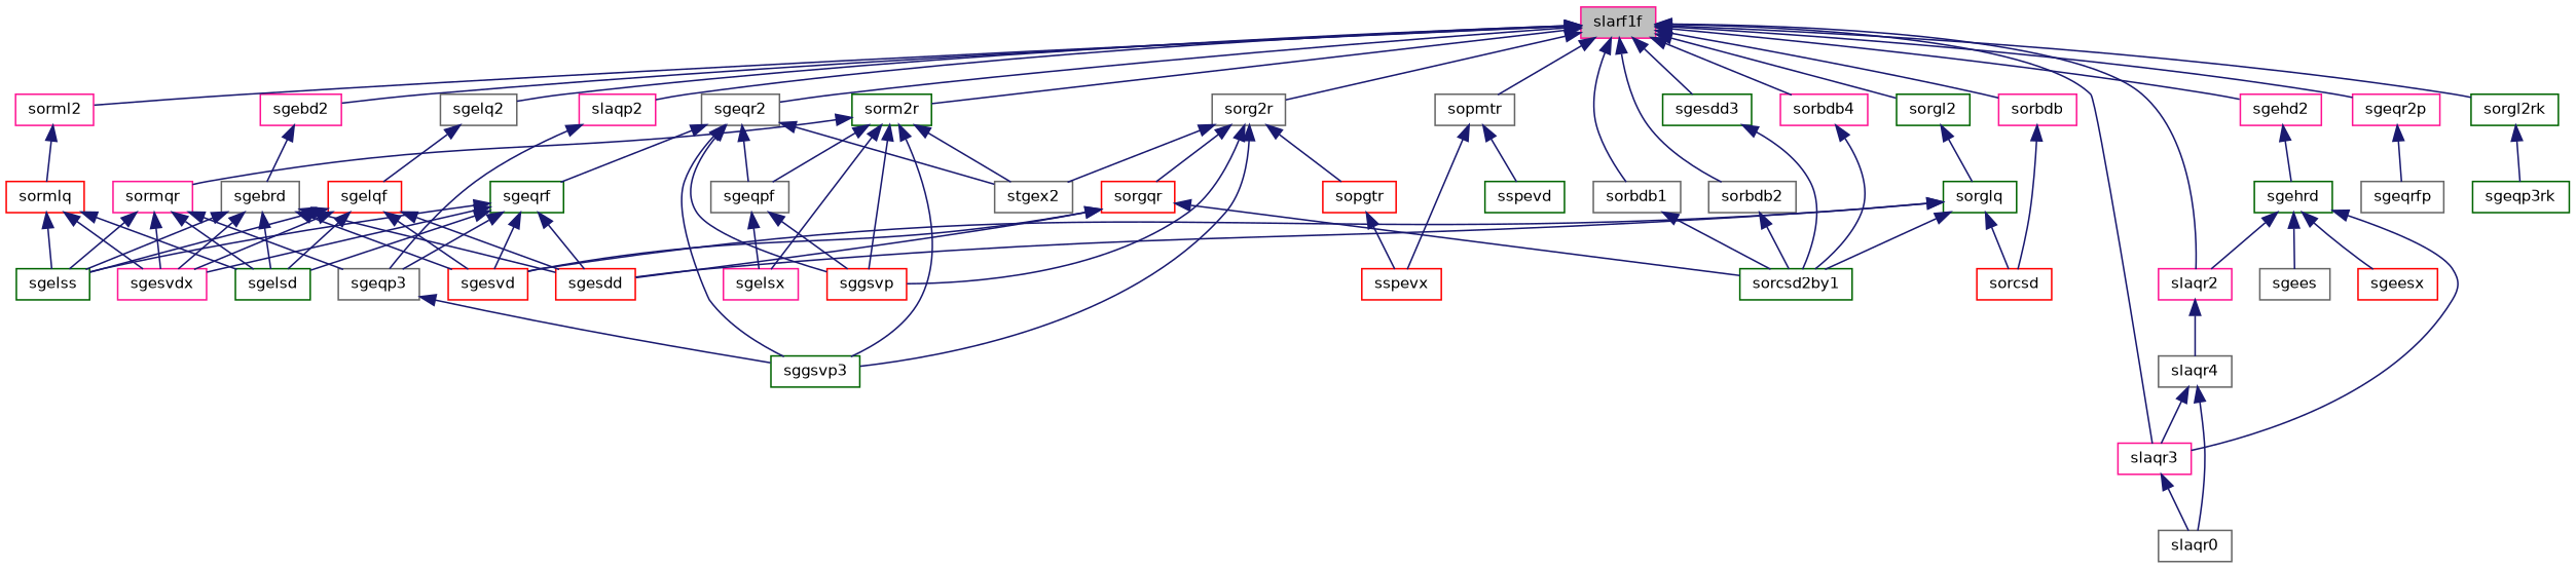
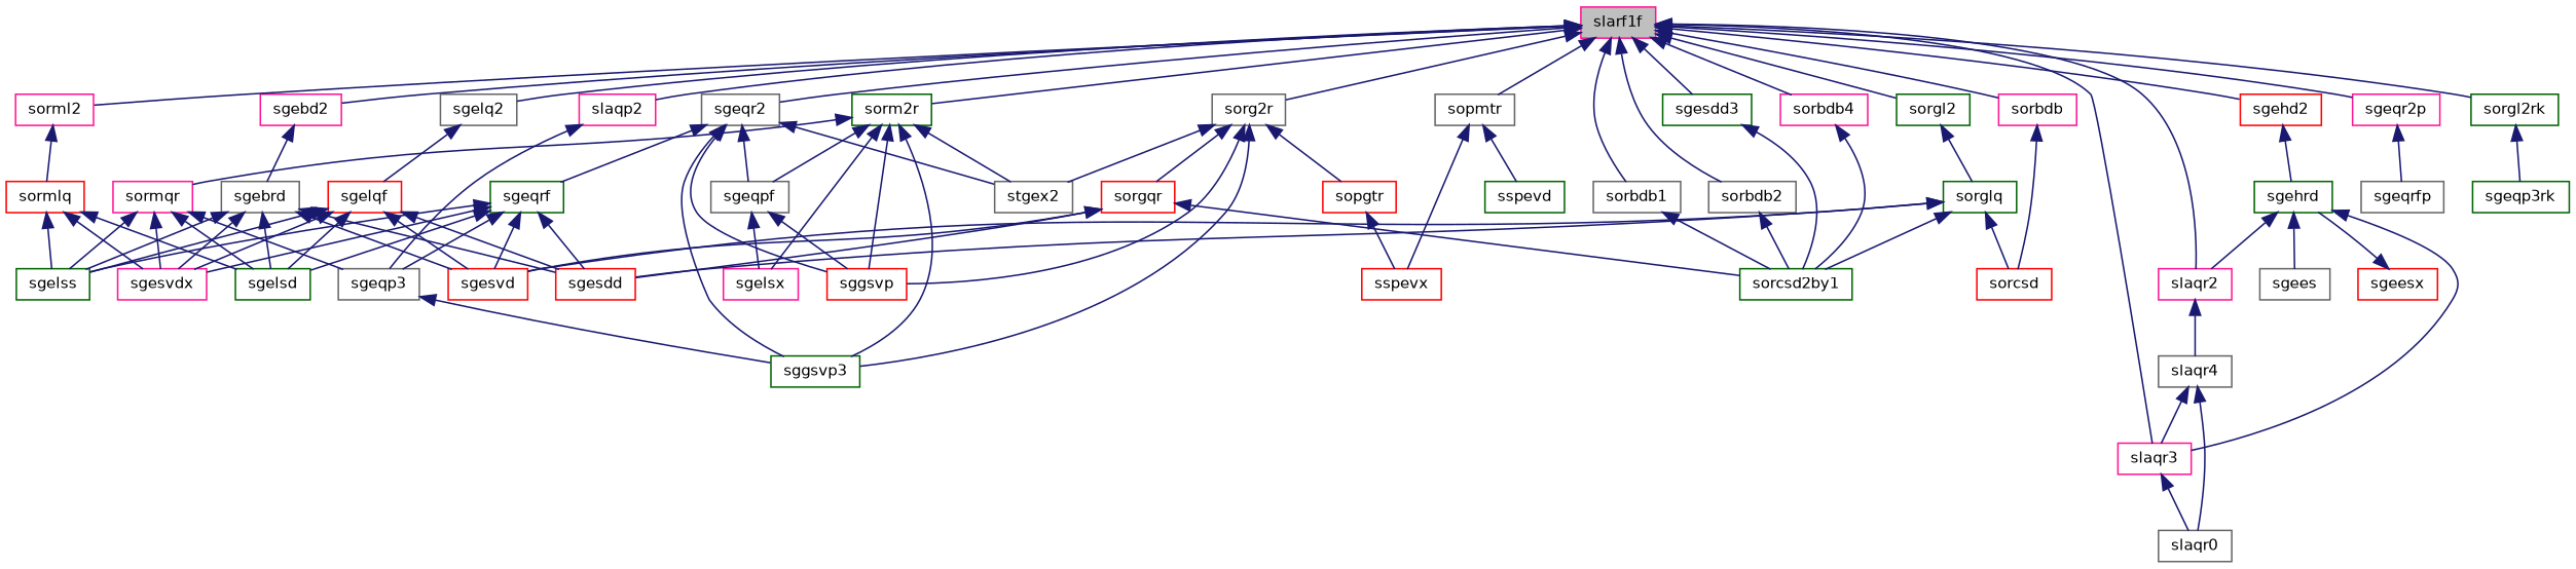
  digraph {
    rankdir=TB
    node [color=gray40 fillcolor=white fontname=Helvetica fontsize=10 shape=record style=filled]
    edge [color=midnightblue dir=back fontname=Helvetica fontsize=10 labelfontname=Helvetica labelfontsize=10 style=solid]
    n1 [color=deeppink fillcolor=grey75 fontcolor=black height=0.2 label=slarf1f width=0.4]
    n2 [color=deeppink height=0.2 label=sgebd2 width=0.4]
-   n3 [color=deeppink height=0.2 label=sgehd2 width=0.4]
+   n3 [color=red height=0.2 label=sgehd2 width=0.4]
    n4 [color=deeppink height=0.2 label=slaqr2 width=0.4]
    n5 [color=deeppink height=0.2 label=slaqr3 width=0.4]
    n6 [height=0.2 label=sgelq2 width=0.4]
    n7 [height=0.2 label=sgeqr2 width=0.4]
    n8 [color=deeppink height=0.2 label=sgeqr2p width=0.4]
    n9 [color=deeppink height=0.2 label=slaqp2 width=0.4]
    n10 [color=darkgreen height=0.2 label=sorgl2rk width=0.4]
    n11 [height=0.2 label=sopmtr width=0.4]
    n12 [color=deeppink height=0.2 label=sorbdb width=0.4]
    n13 [height=0.2 label=sorbdb1 width=0.4]
    n14 [height=0.2 label=sorbdb2 width=0.4]
    n15 [color=darkgreen height=0.2 label=sgesdd3 width=0.4]
    n16 [color=deeppink height=0.2 label=sorbdb4 width=0.4]
    n17 [height=0.2 label=sorg2r width=0.4]
    n18 [color=darkgreen height=0.2 label=sorgl2 width=0.4]
    n19 [color=darkgreen height=0.2 label=sorm2r width=0.4]
    n20 [color=deeppink height=0.2 label=sorml2 width=0.4]
    n21 [height=0.2 label=sgebrd width=0.4]
    n22 [color=darkgreen height=0.2 label=sgehrd width=0.4]
    n23 [height=0.2 label=slaqr4 width=0.4]
    n24 [height=0.2 label=slaqr0 width=0.4]
    n25 [color=red height=0.2 label=sgelqf width=0.4]
    n26 [height=0.2 label=sgeqpf width=0.4]
    n27 [color=red height=0.2 label=sggsvp width=0.4]
    n28 [color=darkgreen height=0.2 label=sgeqrf width=0.4]
    n29 [color=darkgreen height=0.2 label=sggsvp3 width=0.4]
    n30 [height=0.2 label=stgex2 width=0.4]
    n31 [height=0.2 label=sgeqrfp width=0.4]
    n32 [height=0.2 label=sgeqp3 width=0.4]
    n33 [color=darkgreen height=0.2 label=sgeqp3rk width=0.4]
    n34 [color=darkgreen height=0.2 label=sspevd width=0.4]
    n35 [color=red height=0.2 label=sspevx width=0.4]
    n36 [color=red height=0.2 label=sorcsd width=0.4]
    n37 [color=darkgreen height=0.2 label=sorcsd2by1 width=0.4]
    n38 [color=red height=0.2 label=sopgtr width=0.4]
    n39 [color=red height=0.2 label=sorgqr width=0.4]
    n40 [color=darkgreen height=0.2 label=sorglq width=0.4]
    n41 [color=deeppink height=0.2 label=sgelsx width=0.4]
    n42 [color=deeppink height=0.2 label=sormqr width=0.4]
    n43 [color=red height=0.2 label=sormlq width=0.4]
    n44 [color=darkgreen height=0.2 label=sgelsd width=0.4]
    n45 [color=darkgreen height=0.2 label=sgelss width=0.4]
    n46 [color=red height=0.2 label=sgesdd width=0.4]
    n47 [color=red height=0.2 label=sgesvd width=0.4]
    n48 [color=deeppink height=0.2 label=sgesvdx width=0.4]
    n49 [height=0.2 label=sgees width=0.4]
    n50 [color=red height=0.2 label=sgeesx width=0.4]
    n1 -> n2
    n1 -> n3
    n1 -> n4
    n1 -> n5
    n1 -> n6
    n1 -> n7
    n1 -> n8
    n1 -> n9
    n1 -> n10
    n1 -> n11
    n1 -> n12
    n1 -> n13
    n1 -> n14
    n1 -> n15
    n1 -> n16
    n1 -> n17
    n1 -> n18
    n1 -> n19
    n1 -> n20
    n2 -> n21
    n3 -> n22
    n4 -> n23
    n5 -> n24
    n6 -> n25
    n7 -> n26
    n7 -> n27
    n7 -> n28
    n7 -> n29
    n7 -> n30
    n8 -> n31
    n9 -> n32
    n10 -> n33
    n11 -> n34
    n11 -> n35
    n12 -> n36
    n13 -> n37
    n14 -> n37
    n15 -> n37
    n16 -> n37
    n17 -> n27
    n17 -> n29
    n17 -> n30
    n17 -> n38
    n17 -> n39
    n18 -> n40
    n19 -> n26
    n19 -> n27
    n19 -> n29
    n19 -> n30
    n19 -> n41
    n19 -> n42
    n20 -> n43
    n21 -> n44
    n21 -> n45
    n21 -> n46
    n21 -> n47
    n21 -> n48
    n22 -> n4
    n22 -> n5
    n22 -> n49
-   n22 -> n50
+   n50 -> n22
    n23 -> n5
    n23 -> n24
    n25 -> n44
    n25 -> n45
    n25 -> n46
    n25 -> n47
    n25 -> n48
    n26 -> n27
    n26 -> n41
    n28 -> n32
    n28 -> n44
    n28 -> n45
    n28 -> n46
    n28 -> n47
    n28 -> n48
    n32 -> n29
    n38 -> n35
    n39 -> n37
    n39 -> n46
    n39 -> n47
    n40 -> n36
    n40 -> n37
    n40 -> n46
    n40 -> n47
    n42 -> n32
    n42 -> n44
    n42 -> n45
    n42 -> n48
    n43 -> n44
    n43 -> n45
    n43 -> n48
  }
